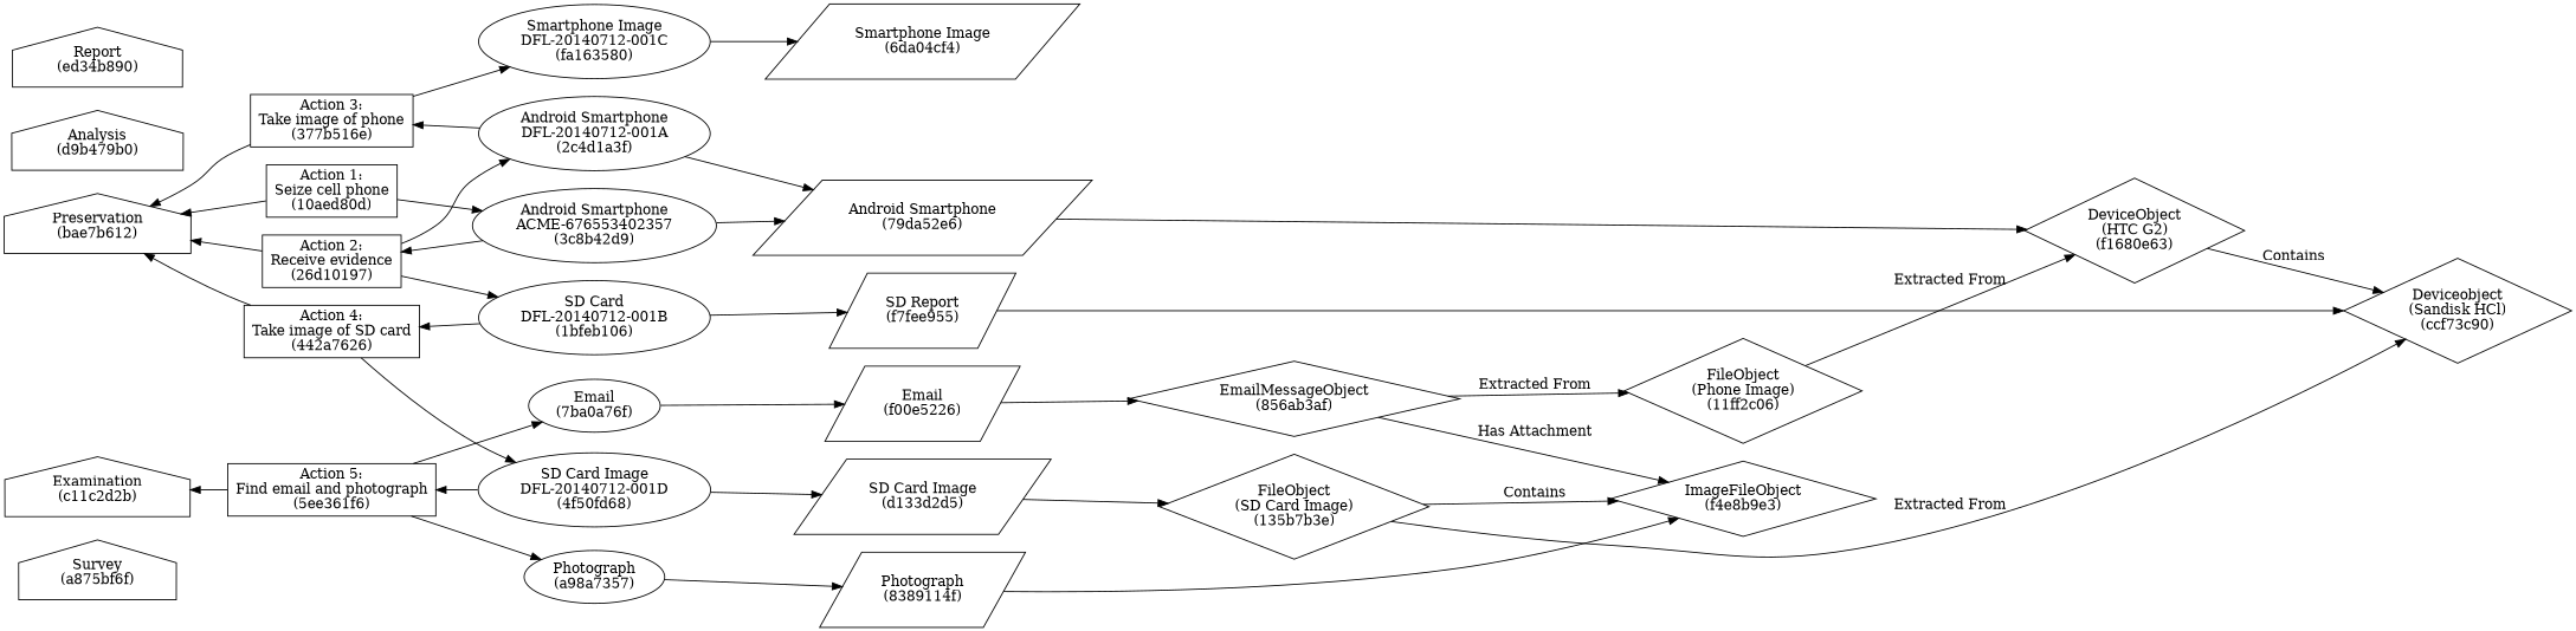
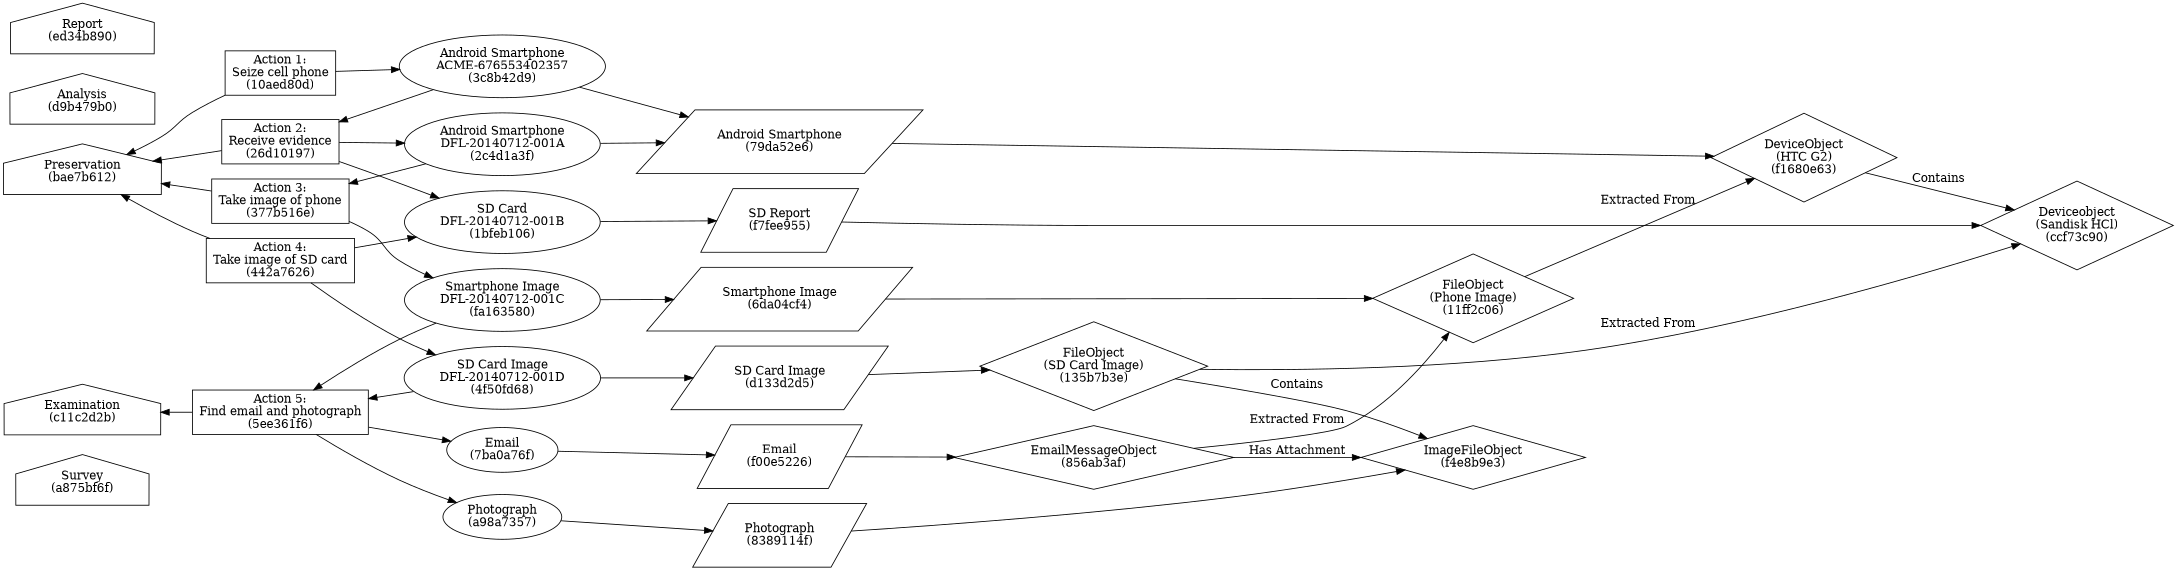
  digraph {
    rankdir=LR
    n1 [label="Survey\n(a875bf6f)" shape=house]
    n2 [label="Preservation\n(bae7b612)" shape=house]
    n3 [label="Examination\n(c11c2d2b)" shape=house]
    n4 [label="Analysis\n(d9b479b0)" shape=house]
    n5 [label="Report\n(ed34b890)" shape=house]
    n6 [label="Action 1:\nSeize cell phone\n(10aed80d)" shape=box]
    n7 [label="Action 2:\nReceive evidence\n(26d10197)" shape=box]
    n8 [label="Action 3:\nTake image of phone\n(377b516e)" shape=box]
    n9 [label="Action 4:\nTake image of SD card\n(442a7626)" shape=box]
    n10 [label="Action 5:\nFind email and photograph\n(5ee361f6)" shape=box]
    n11 [label="Android Smartphone\nACME-676553402357\n(3c8b42d9)"]
    n12 [label="Android Smartphone\nDFL-20140712-001A\n(2c4d1a3f)"]
    n13 [label="SD Card\nDFL-20140712-001B\n(1bfeb106)"]
    n14 [label="Smartphone Image\nDFL-20140712-001C\n(fa163580)"]
    n15 [label="SD Card Image\nDFL-20140712-001D\n(4f50fd68)"]
    n16 [label="Email\n(7ba0a76f)"]
    n17 [label="Photograph\n(a98a7357)"]
    n18 [label="Android Smartphone\n(79da52e6)" shape=parallelogram]
    n19 [label="SD Report\n(f7fee955)" shape=parallelogram]
    n20 [label="Smartphone Image\n(6da04cf4)" shape=parallelogram]
    n21 [label="SD Card Image\n(d133d2d5)" shape=parallelogram]
    n22 [label="Photograph\n(8389114f)" shape=parallelogram]
    n23 [label="Email\n(f00e5226)" shape=parallelogram]
    n24 [label="DeviceObject\n(HTC G2)\n(f1680e63)" shape=diamond]
    n25 [label="Deviceobject\n(Sandisk HCl)\n(ccf73c90)" shape=diamond]
    n26 [label="FileObject\n(Phone Image)\n(11ff2c06)" shape=diamond]
    n27 [label="FileObject\n(SD Card Image)\n(135b7b3e)" shape=diamond]
    n28 [label="ImageFileObject\n(f4e8b9e3)" shape=diamond]
    n29 [label="EmailMessageObject\n(856ab3af)" shape=diamond]
    subgraph sub_1 {
      rank=source
      n1
      n2
      n3
      n4
      n5
    }
    subgraph sub_2 {
      rank=same
      n6
      n7
      n8
      n9
      n10
    }
    subgraph sub_3 {
      rank=same
      n11
      n12
      n13
      n14
      n15
      n16
      n17
    }
    subgraph sub_4 {
      rank=same
      n18
      n19
      n20
      n21
      n22
      n23
    }
    n6 -> n2
    n6 -> n11
    n7 -> n2
    n7 -> n12
    n7 -> n13
    n8 -> n2
    n8 -> n14
    n9 -> n2
    n9 -> n15
    n10 -> n3
    n10 -> n16
    n10 -> n17
    n11 -> n7
    n11 -> n18
    n12 -> n8
    n12 -> n18
-   n13 -> n9
+   n9 -> n13
    n13 -> n19
+   n14 -> n10
    n14 -> n20
    n15 -> n10
    n15 -> n21
    n16 -> n23
    n17 -> n22
    n18 -> n24
    n19 -> n25
+   n20 -> n26
    n21 -> n27
    n22 -> n28
    n23 -> n29
    n24 -> n25 [label=Contains]
    n26 -> n24 [label="Extracted From"]
    n27 -> n25 [label="Extracted From"]
    n27 -> n28 [label=Contains]
    n29 -> n26 [label="Extracted From"]
    n29 -> n28 [label="Has Attachment"]
  }
